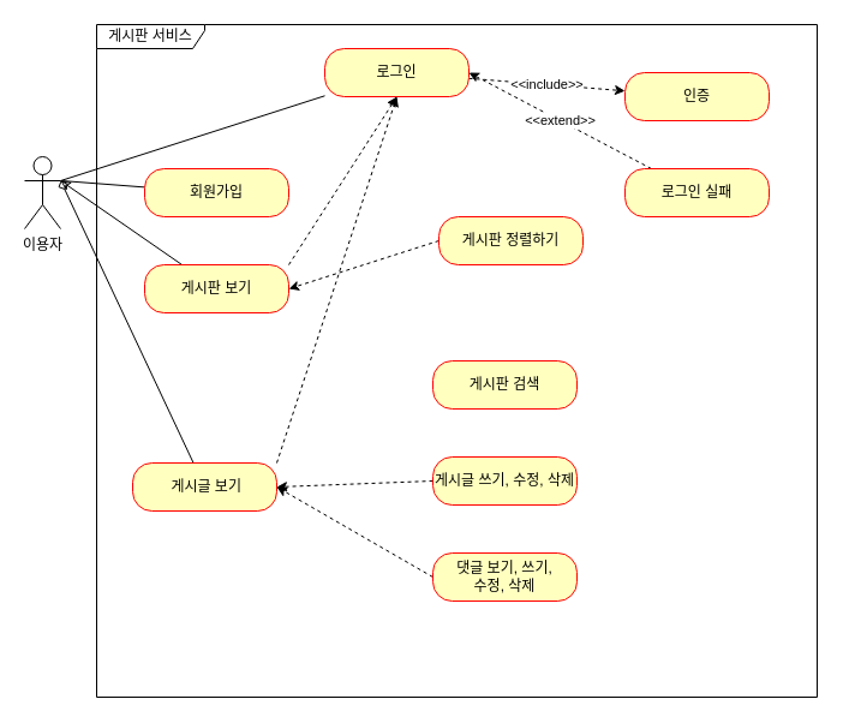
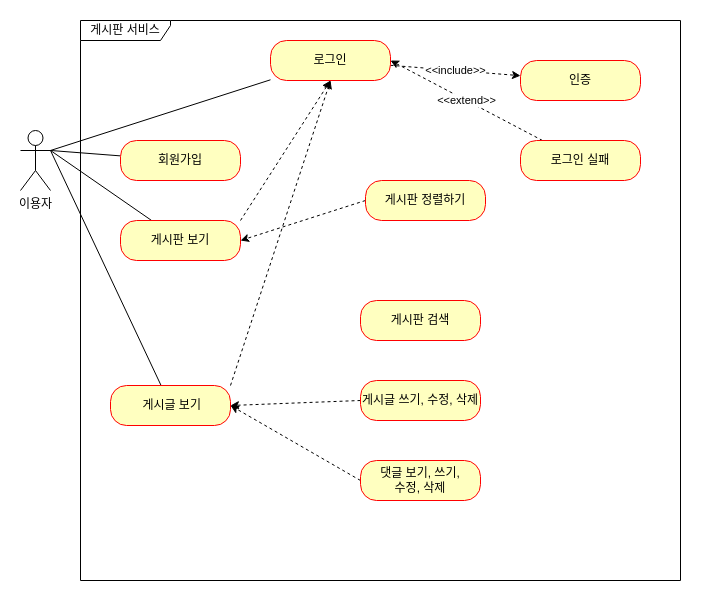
  <mxCell id="0" />
  <mxCell id="1" parent="0" />
  <mxCell id="2" value="이용자" style="shape=umlActor;verticalLabelPosition=bottom;verticalAlign=top;html=1;outlineConnect=0;" vertex="1" parent="1"><mxGeometry x="20" y="130" width="30" height="60" as="geometry" /></mxCell>
  <mxCell id="3" value="게시판 서비스" style="shape=umlFrame;whiteSpace=wrap;html=1;width=90;height=20;" vertex="1" parent="1"><mxGeometry x="80" y="20" width="600" height="560" as="geometry" /></mxCell>
  <mxCell id="4" style="rounded=0;orthogonalLoop=1;jettySize=auto;html=1;entryX=1;entryY=0.333;entryDx=0;entryDy=0;entryPerimeter=0;endArrow=none;endFill=0;" edge="1" parent="1" source="5" target="2"><mxGeometry relative="1" as="geometry" /></mxCell>
  <mxCell id="5" value="회원가입" style="rounded=1;whiteSpace=wrap;html=1;arcSize=40;fontColor=#000000;fillColor=#ffffc0;strokeColor=#ff0000;" vertex="1" parent="1"><mxGeometry x="120" y="140" width="120" height="40" as="geometry" /></mxCell>
- <mxCell id="6" style="edgeStyle=none;rounded=0;orthogonalLoop=1;jettySize=auto;html=1;entryX=1;entryY=0.333;entryDx=0;entryDy=0;entryPerimeter=0;endArrow=classic;endFill=0;" edge="1" parent="1" source="8" target="2"><mxGeometry relative="1" as="geometry" /></mxCell>
+ <mxCell id="6" style="edgeStyle=none;rounded=0;orthogonalLoop=1;jettySize=auto;html=1;entryX=1;entryY=0.333;entryDx=0;entryDy=0;entryPerimeter=0;endArrow=none;endFill=0;" edge="1" parent="1" source="8" target="2"><mxGeometry relative="1" as="geometry" /></mxCell>
  <mxCell id="7" style="edgeStyle=none;rounded=0;orthogonalLoop=1;jettySize=auto;html=1;exitX=1;exitY=0;exitDx=0;exitDy=0;entryX=0.5;entryY=1;entryDx=0;entryDy=0;dashed=1;startArrow=none;startFill=0;endArrow=classic;endFill=1;" edge="1" parent="1" source="8" target="14"><mxGeometry relative="1" as="geometry" /></mxCell>
  <mxCell id="8" value="게시판 보기" style="rounded=1;whiteSpace=wrap;html=1;arcSize=40;fontColor=#000000;fillColor=#ffffc0;strokeColor=#ff0000;" vertex="1" parent="1"><mxGeometry x="120" y="220" width="120" height="40" as="geometry" /></mxCell>
- <mxCell id="9" style="edgeStyle=none;rounded=0;orthogonalLoop=1;jettySize=auto;html=1;entryX=1;entryY=0.333;entryDx=0;entryDy=0;entryPerimeter=0;endArrow=diamond;endFill=0;" edge="1" parent="1" source="11" target="2"><mxGeometry relative="1" as="geometry" /></mxCell>
+ <mxCell id="9" style="edgeStyle=none;rounded=0;orthogonalLoop=1;jettySize=auto;html=1;entryX=1;entryY=0.333;entryDx=0;entryDy=0;entryPerimeter=0;endArrow=none;endFill=0;" edge="1" parent="1" source="11" target="2"><mxGeometry relative="1" as="geometry" /></mxCell>
  <mxCell id="10" style="edgeStyle=none;rounded=0;orthogonalLoop=1;jettySize=auto;html=1;exitX=1;exitY=0;exitDx=0;exitDy=0;entryX=0.5;entryY=1;entryDx=0;entryDy=0;dashed=1;startArrow=none;startFill=0;endArrow=classic;endFill=1;" edge="1" parent="1" source="11" target="14"><mxGeometry relative="1" as="geometry" /></mxCell>
  <mxCell id="11" value="&amp;nbsp;게시글 보기" style="rounded=1;whiteSpace=wrap;html=1;arcSize=40;fontColor=#000000;fillColor=#ffffc0;strokeColor=#ff0000;" vertex="1" parent="1"><mxGeometry x="110" y="385" width="120" height="40" as="geometry" /></mxCell>
  <mxCell id="12" style="edgeStyle=none;rounded=0;orthogonalLoop=1;jettySize=auto;html=1;endArrow=none;endFill=0;" edge="1" parent="1" source="14"><mxGeometry relative="1" as="geometry"><mxPoint x="50" y="150" as="targetPoint" /></mxGeometry></mxCell>
  <mxCell id="13" value="&amp;lt;&amp;lt;include&amp;gt;&amp;gt;" style="edgeStyle=none;rounded=0;orthogonalLoop=1;jettySize=auto;html=1;endArrow=classic;endFill=1;dashed=1;" edge="1" parent="1" source="14" target="15"><mxGeometry relative="1" as="geometry" /></mxCell>
  <mxCell id="14" value="로그인" style="rounded=1;whiteSpace=wrap;html=1;arcSize=40;fontColor=#000000;fillColor=#ffffc0;strokeColor=#ff0000;" vertex="1" parent="1"><mxGeometry x="270" y="40" width="120" height="40" as="geometry" /></mxCell>
  <mxCell id="15" value="인증" style="rounded=1;whiteSpace=wrap;html=1;arcSize=40;fontColor=#000000;fillColor=#ffffc0;strokeColor=#ff0000;" vertex="1" parent="1"><mxGeometry x="520" y="60" width="120" height="40" as="geometry" /></mxCell>
  <mxCell id="16" value="&amp;lt;&amp;lt;extend&amp;gt;&amp;gt;" style="edgeStyle=none;rounded=0;orthogonalLoop=1;jettySize=auto;html=1;entryX=1;entryY=0.5;entryDx=0;entryDy=0;endArrow=classic;endFill=1;dashed=1;" edge="1" parent="1" source="17" target="14"><mxGeometry relative="1" as="geometry" /></mxCell>
  <mxCell id="17" value="로그인 실패" style="rounded=1;whiteSpace=wrap;html=1;arcSize=40;fontColor=#000000;fillColor=#ffffc0;strokeColor=#ff0000;" vertex="1" parent="1"><mxGeometry x="520" y="140" width="120" height="40" as="geometry" /></mxCell>
  <mxCell id="18" style="edgeStyle=none;rounded=0;orthogonalLoop=1;jettySize=auto;html=1;exitX=0;exitY=0.5;exitDx=0;exitDy=0;entryX=1;entryY=0.5;entryDx=0;entryDy=0;dashed=1;startArrow=none;startFill=0;endArrow=classic;endFill=1;" edge="1" parent="1" source="19" target="8"><mxGeometry relative="1" as="geometry" /></mxCell>
  <mxCell id="19" value="게시판 정렬하기" style="rounded=1;whiteSpace=wrap;html=1;arcSize=40;fontColor=#000000;fillColor=#ffffc0;strokeColor=#ff0000;" vertex="1" parent="1"><mxGeometry x="365" y="180" width="120" height="40" as="geometry" /></mxCell>
  <mxCell id="20" value="게시판 검색" style="rounded=1;whiteSpace=wrap;html=1;arcSize=40;fontColor=#000000;fillColor=#ffffc0;strokeColor=#ff0000;" vertex="1" parent="1"><mxGeometry x="360" y="300" width="120" height="40" as="geometry" /></mxCell>
  <mxCell id="21" style="edgeStyle=none;rounded=0;orthogonalLoop=1;jettySize=auto;html=1;exitX=0;exitY=0.5;exitDx=0;exitDy=0;entryX=1;entryY=0.5;entryDx=0;entryDy=0;dashed=1;startArrow=none;startFill=0;endArrow=classic;endFill=1;" edge="1" parent="1" source="22" target="11"><mxGeometry relative="1" as="geometry" /></mxCell>
  <mxCell id="22" value="게시글 쓰기, 수정, 삭제" style="rounded=1;whiteSpace=wrap;html=1;arcSize=40;fontColor=#000000;fillColor=#ffffc0;strokeColor=#ff0000;" vertex="1" parent="1"><mxGeometry x="360" y="380" width="120" height="40" as="geometry" /></mxCell>
  <mxCell id="23" style="edgeStyle=none;rounded=0;orthogonalLoop=1;jettySize=auto;html=1;exitX=0;exitY=0.5;exitDx=0;exitDy=0;entryX=1;entryY=0.5;entryDx=0;entryDy=0;dashed=1;startArrow=none;startFill=0;endArrow=classic;endFill=1;" edge="1" parent="1" source="24" target="11"><mxGeometry relative="1" as="geometry" /></mxCell>
  <mxCell id="24" value="댓글 보기, 쓰기, &lt;br&gt;수정, 삭제" style="rounded=1;whiteSpace=wrap;html=1;arcSize=40;fontColor=#000000;fillColor=#ffffc0;strokeColor=#ff0000;" vertex="1" parent="1"><mxGeometry x="360" y="460" width="120" height="40" as="geometry" /></mxCell>
